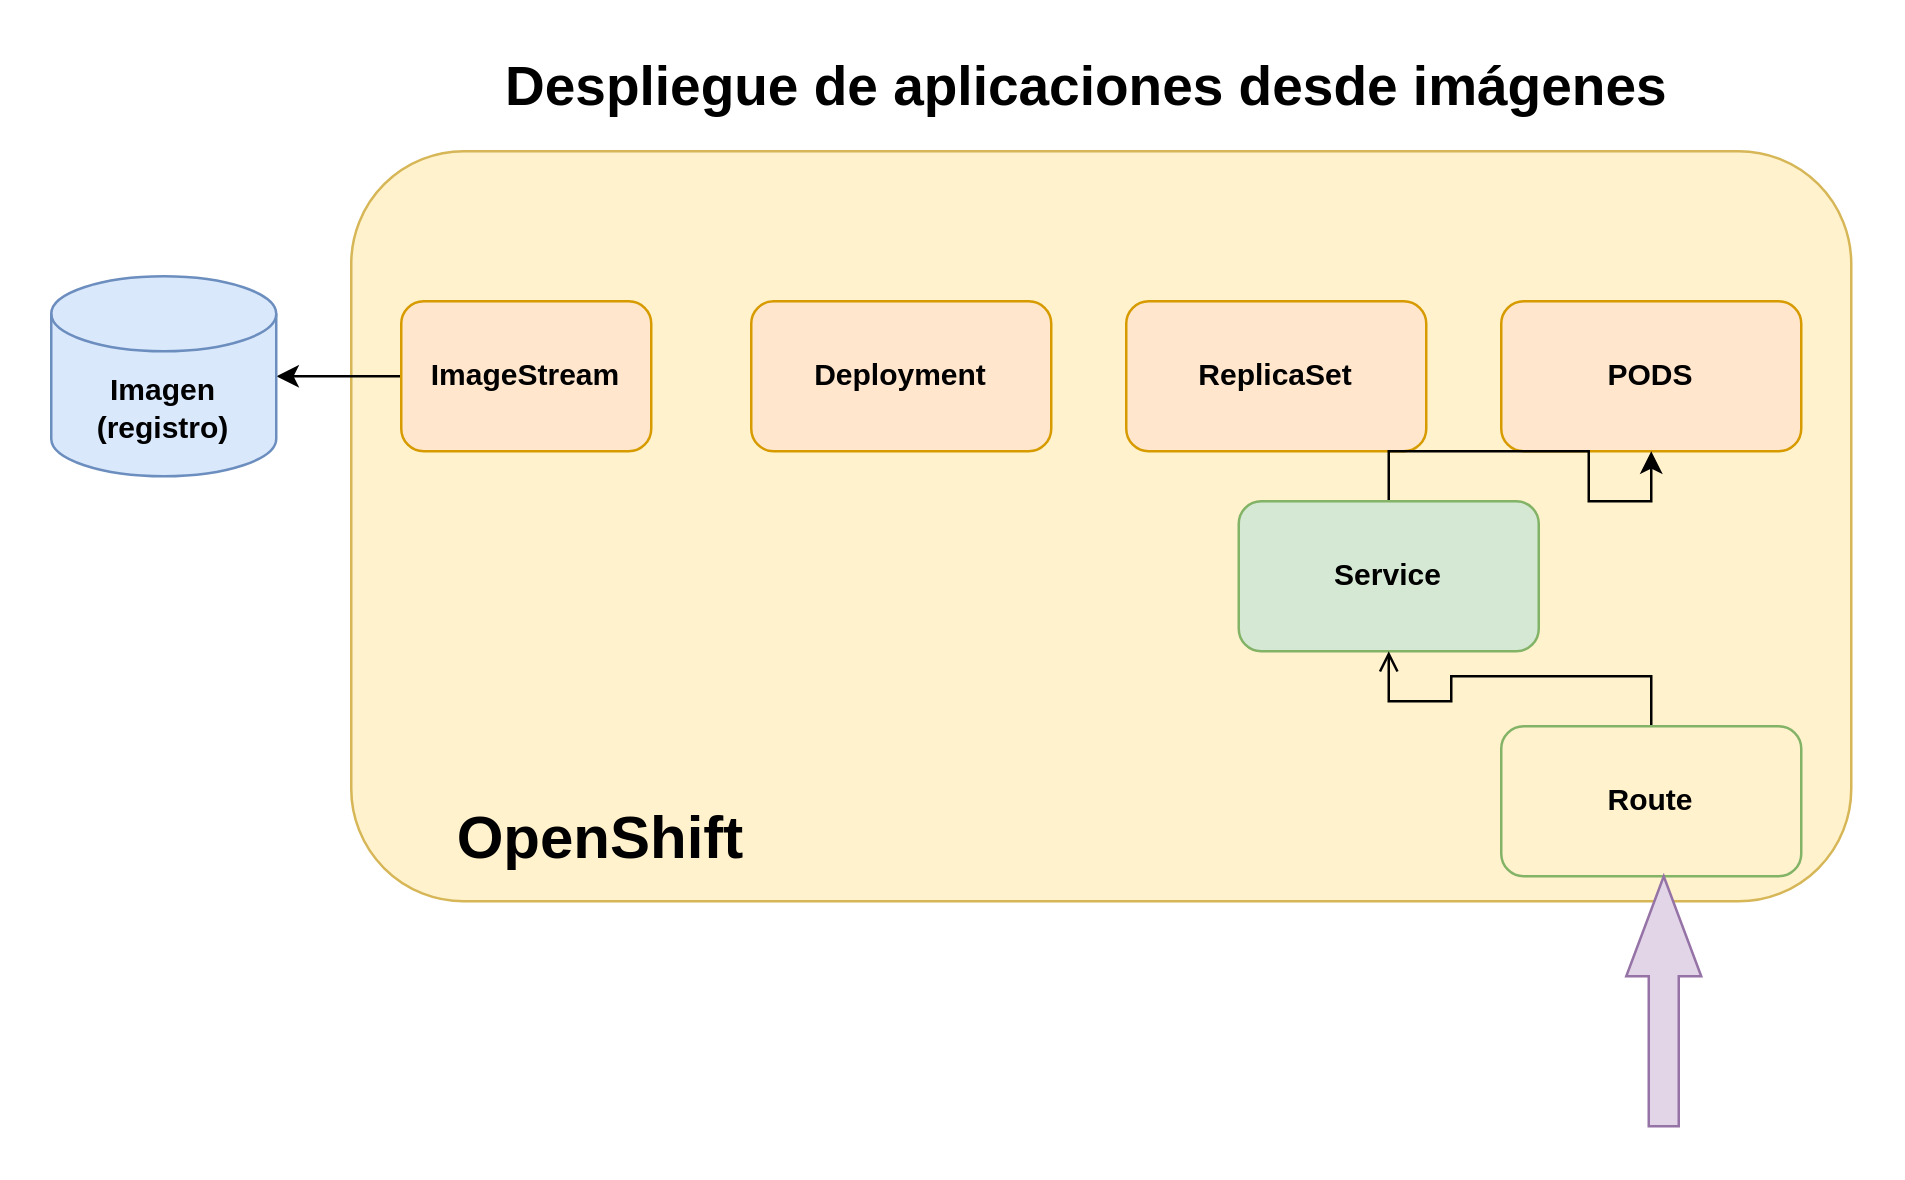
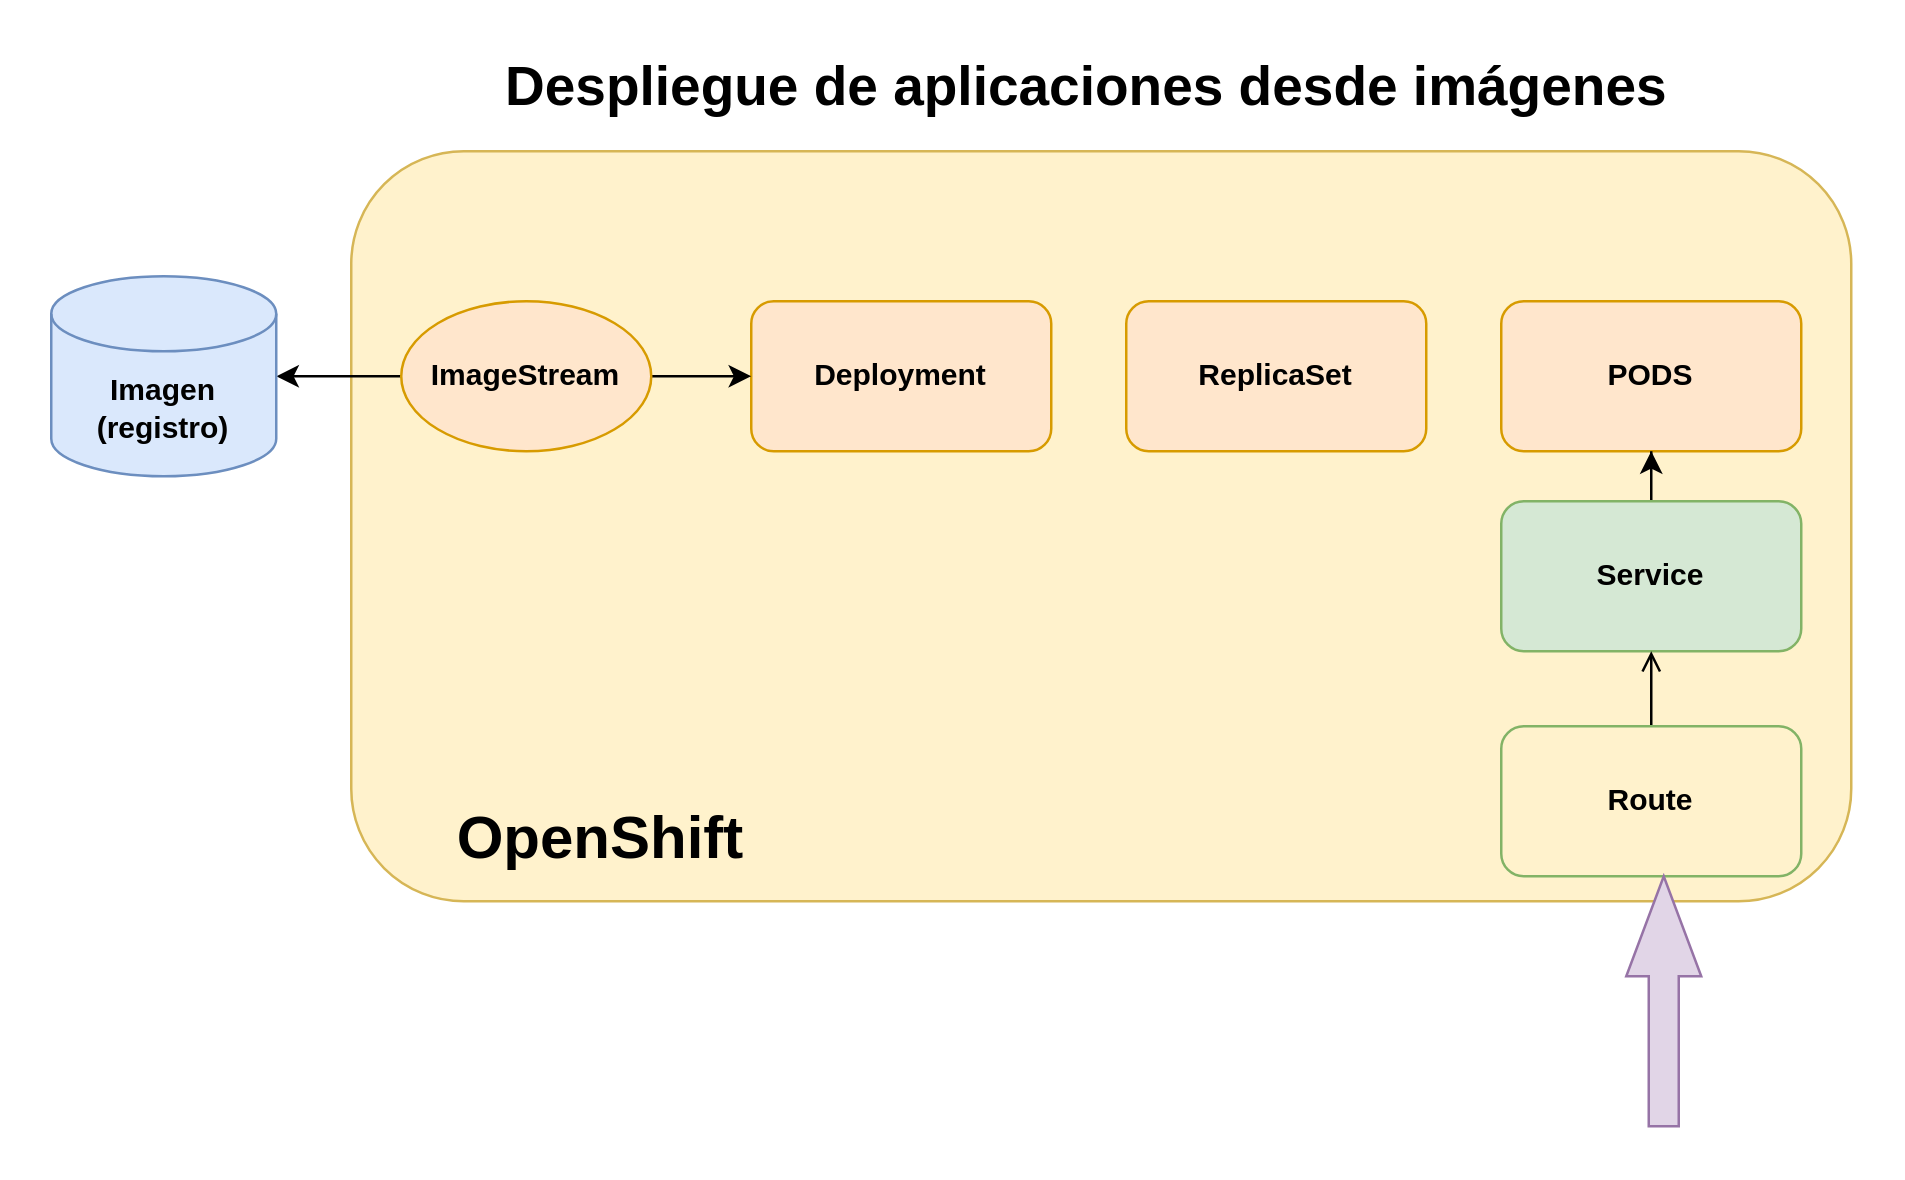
  <mxCell id="0" />
  <mxCell id="1" parent="0" />
  <mxCell id="2" value="" style="rounded=1;whiteSpace=wrap;html=1;labelPosition=center;verticalLabelPosition=bottom;align=center;verticalAlign=top;fillColor=#fff2cc;strokeColor=#d6b656;" parent="1" vertex="1"><mxGeometry x="140" y="60" width="600" height="300" as="geometry" /></mxCell>
  <mxCell id="3" value="&lt;b&gt;Deployment&lt;/b&gt;" style="rounded=1;whiteSpace=wrap;html=1;fillColor=#ffe6cc;strokeColor=#d79b00;" parent="1" vertex="1"><mxGeometry x="300" y="120" width="120" height="60" as="geometry" /></mxCell>
  <mxCell id="4" value="" style="edgeStyle=orthogonalEdgeStyle;rounded=0;orthogonalLoop=1;jettySize=auto;html=1;" parent="1" source="6" target="10" edge="1"><mxGeometry relative="1" as="geometry" /></mxCell>
- <mxCell id="6" value="&lt;b&gt;ImageStream&lt;/b&gt;" style="rounded=1;whiteSpace=wrap;html=1;fillColor=#ffe6cc;strokeColor=#d79b00;" parent="1" vertex="1"><mxGeometry x="160" y="120" width="100" height="60" as="geometry" /></mxCell>
+ <mxCell id="5" value="" style="edgeStyle=orthogonalEdgeStyle;rounded=0;orthogonalLoop=1;jettySize=auto;html=1;" parent="1" source="6" target="3" edge="1"><mxGeometry relative="1" as="geometry" /></mxCell>
+ <mxCell id="6" value="&lt;b&gt;ImageStream&lt;/b&gt;" style="ellipse;whiteSpace=wrap;html=1;fillColor=#ffe6cc;strokeColor=#d79b00;" parent="1" vertex="1"><mxGeometry x="160" y="120" width="100" height="60" as="geometry" /></mxCell>
  <mxCell id="7" value="&lt;b&gt;ReplicaSet&lt;/b&gt;" style="rounded=1;whiteSpace=wrap;html=1;fillColor=#ffe6cc;strokeColor=#d79b00;" parent="1" vertex="1"><mxGeometry x="450" y="120" width="120" height="60" as="geometry" /></mxCell>
  <mxCell id="8" value="&lt;b&gt;PODS&lt;/b&gt;" style="rounded=1;whiteSpace=wrap;html=1;fillColor=#ffe6cc;strokeColor=#d79b00;" parent="1" vertex="1"><mxGeometry x="600" y="120" width="120" height="60" as="geometry" /></mxCell>
  <mxCell id="9" value="&lt;div align=&quot;left&quot;&gt;&lt;font size=&quot;1&quot;&gt;&lt;b style=&quot;font-size: 22px;&quot;&gt;Despliegue de aplicaciones desde imágenes&lt;/b&gt;&lt;/font&gt;&lt;/div&gt;" style="text;strokeColor=none;align=left;fillColor=none;html=1;verticalAlign=middle;whiteSpace=wrap;rounded=0;" parent="1" vertex="1"><mxGeometry x="200" y="20" width="480" height="30" as="geometry" /></mxCell>
  <mxCell id="10" value="&lt;div&gt;&lt;b&gt;Imagen&lt;/b&gt;&lt;/div&gt;&lt;div&gt;&lt;b&gt;(registro)&lt;br&gt;&lt;/b&gt;&lt;/div&gt;" style="shape=cylinder3;whiteSpace=wrap;html=1;boundedLbl=1;backgroundOutline=1;size=15;fillColor=#dae8fc;strokeColor=#6c8ebf;" parent="1" vertex="1"><mxGeometry x="20" y="110" width="90" height="80" as="geometry" /></mxCell>
  <mxCell id="11" value="" style="edgeStyle=orthogonalEdgeStyle;rounded=0;orthogonalLoop=1;jettySize=auto;html=1;" parent="1" source="12" target="8" edge="1"><mxGeometry relative="1" as="geometry" /></mxCell>
- <mxCell id="12" value="&lt;b&gt;Service&lt;/b&gt;" style="rounded=1;whiteSpace=wrap;html=1;fillColor=#d5e8d4;strokeColor=#82b366;" parent="1" vertex="1"><mxGeometry x="495" y="200" width="120" height="60" as="geometry" /></mxCell>
+ <mxCell id="12" value="&lt;b&gt;Service&lt;/b&gt;" style="rounded=1;whiteSpace=wrap;html=1;fillColor=#d5e8d4;strokeColor=#82b366;" parent="1" vertex="1"><mxGeometry x="600" y="200" width="120" height="60" as="geometry" /></mxCell>
  <mxCell id="13" value="" style="edgeStyle=orthogonalEdgeStyle;rounded=0;orthogonalLoop=1;jettySize=auto;html=1;endArrow=open;" parent="1" source="14" target="12" edge="1"><mxGeometry relative="1" as="geometry" /></mxCell>
  <mxCell id="14" value="&lt;b&gt;Route&lt;/b&gt;" style="rounded=1;whiteSpace=wrap;html=1;fillColor=#fff2cc;strokeColor=#82b366;" parent="1" vertex="1"><mxGeometry x="600" y="290" width="120" height="60" as="geometry" /></mxCell>
  <mxCell id="15" value="" style="html=1;shadow=0;dashed=0;align=center;verticalAlign=middle;shape=mxgraph.arrows2.arrow;dy=0.6;dx=40;direction=north;notch=0;fillColor=#e1d5e7;strokeColor=#9673a6;" parent="1" vertex="1"><mxGeometry x="650" y="350" width="30" height="100" as="geometry" /></mxCell>
  <mxCell id="16" value="&lt;h1&gt;OpenShift&lt;/h1&gt;" style="text;strokeColor=none;align=center;fillColor=none;html=1;verticalAlign=middle;whiteSpace=wrap;rounded=0;" parent="1" vertex="1"><mxGeometry x="210" y="320" width="60" height="30" as="geometry" /></mxCell>
